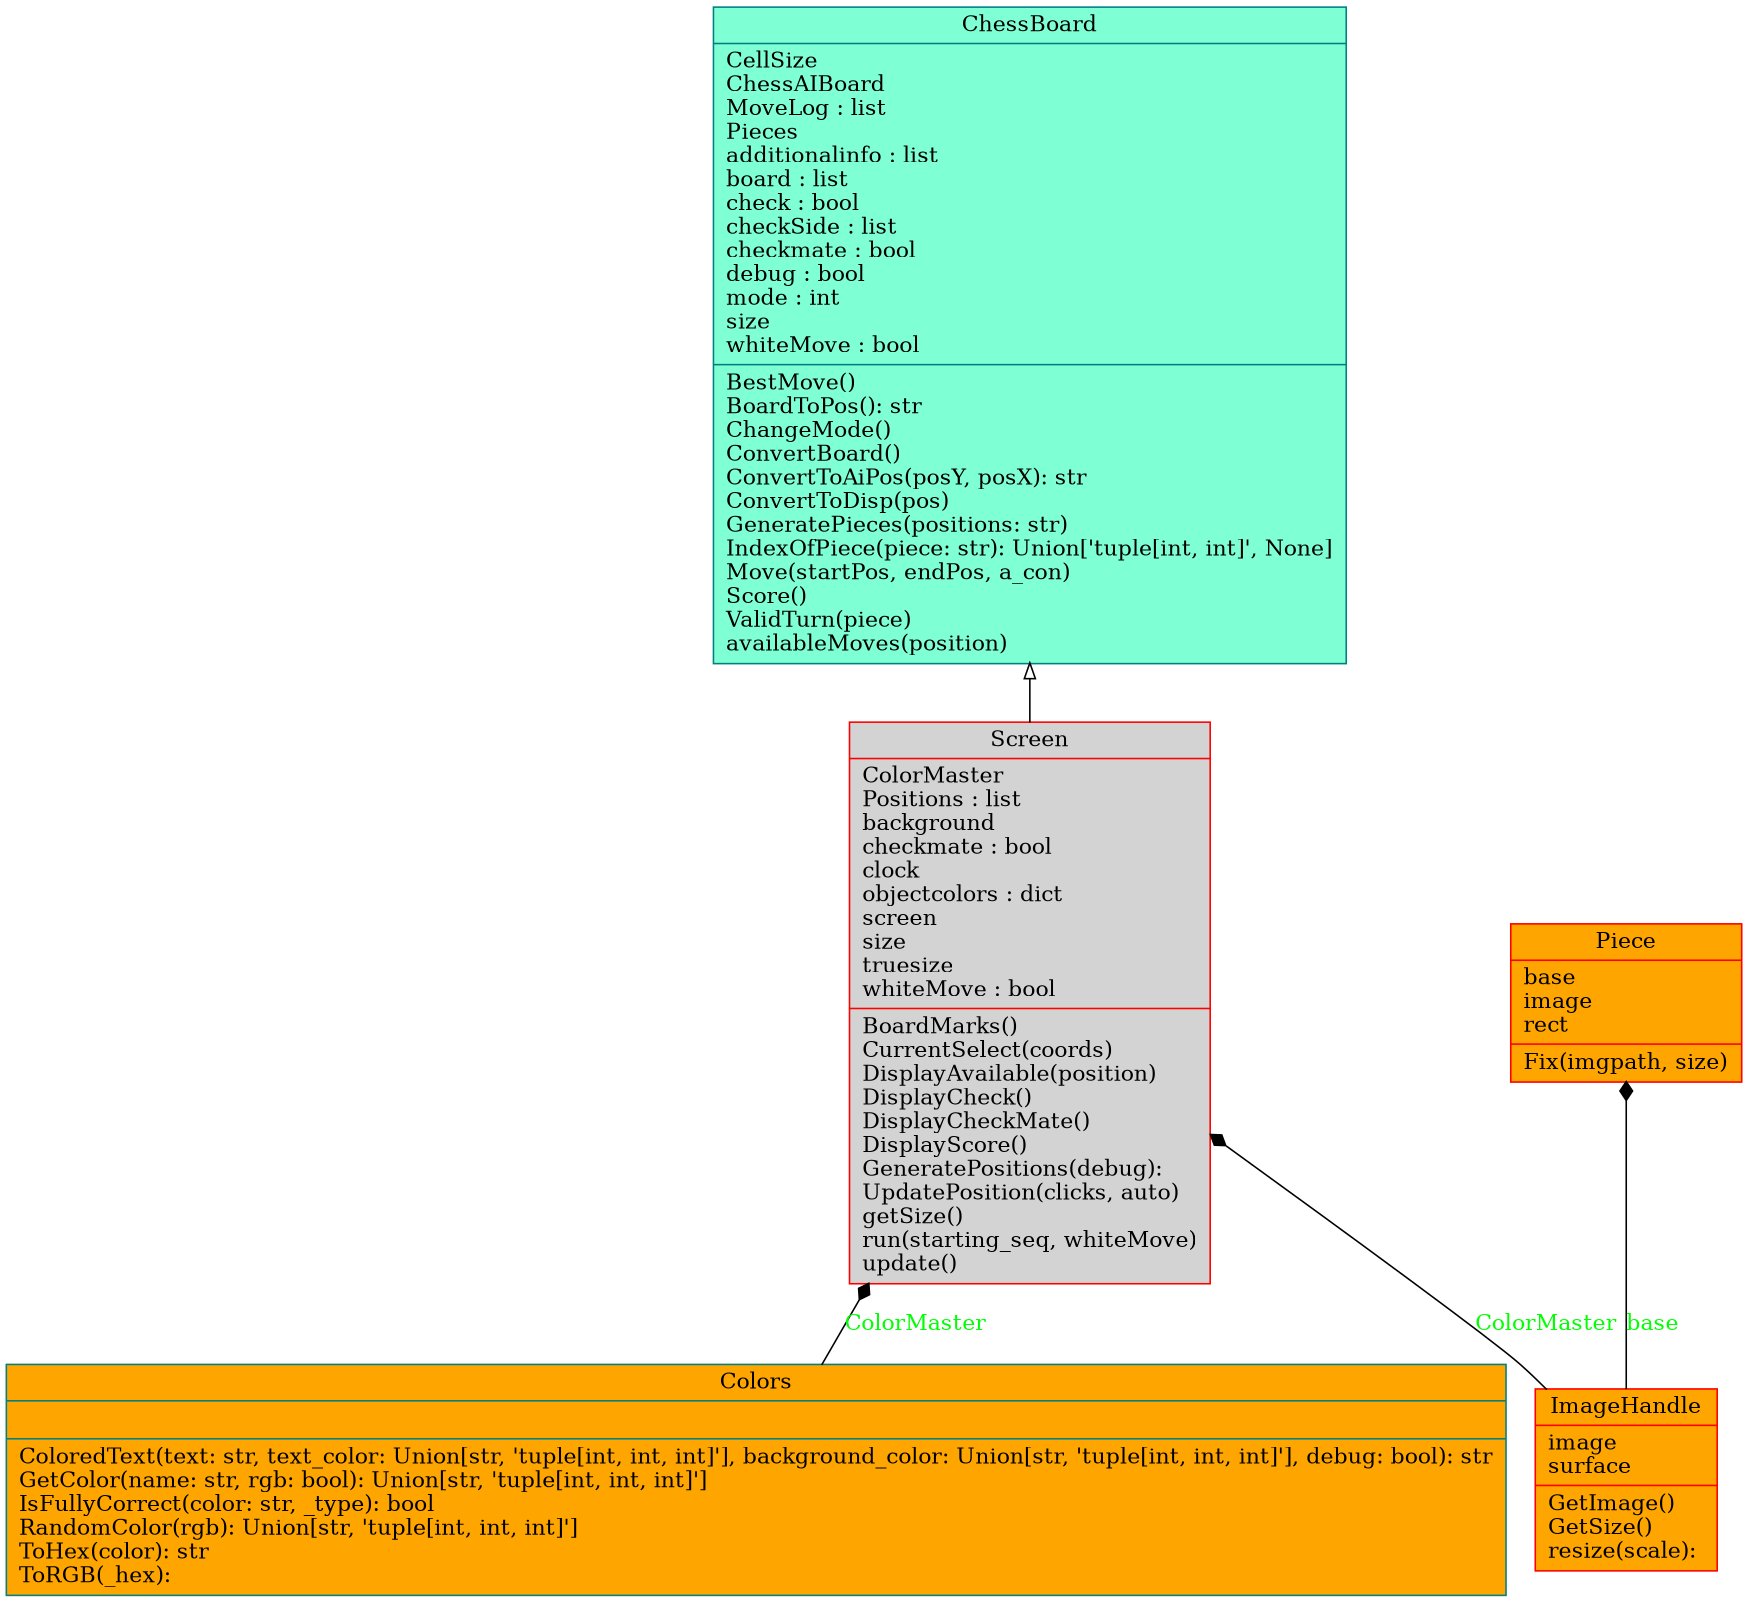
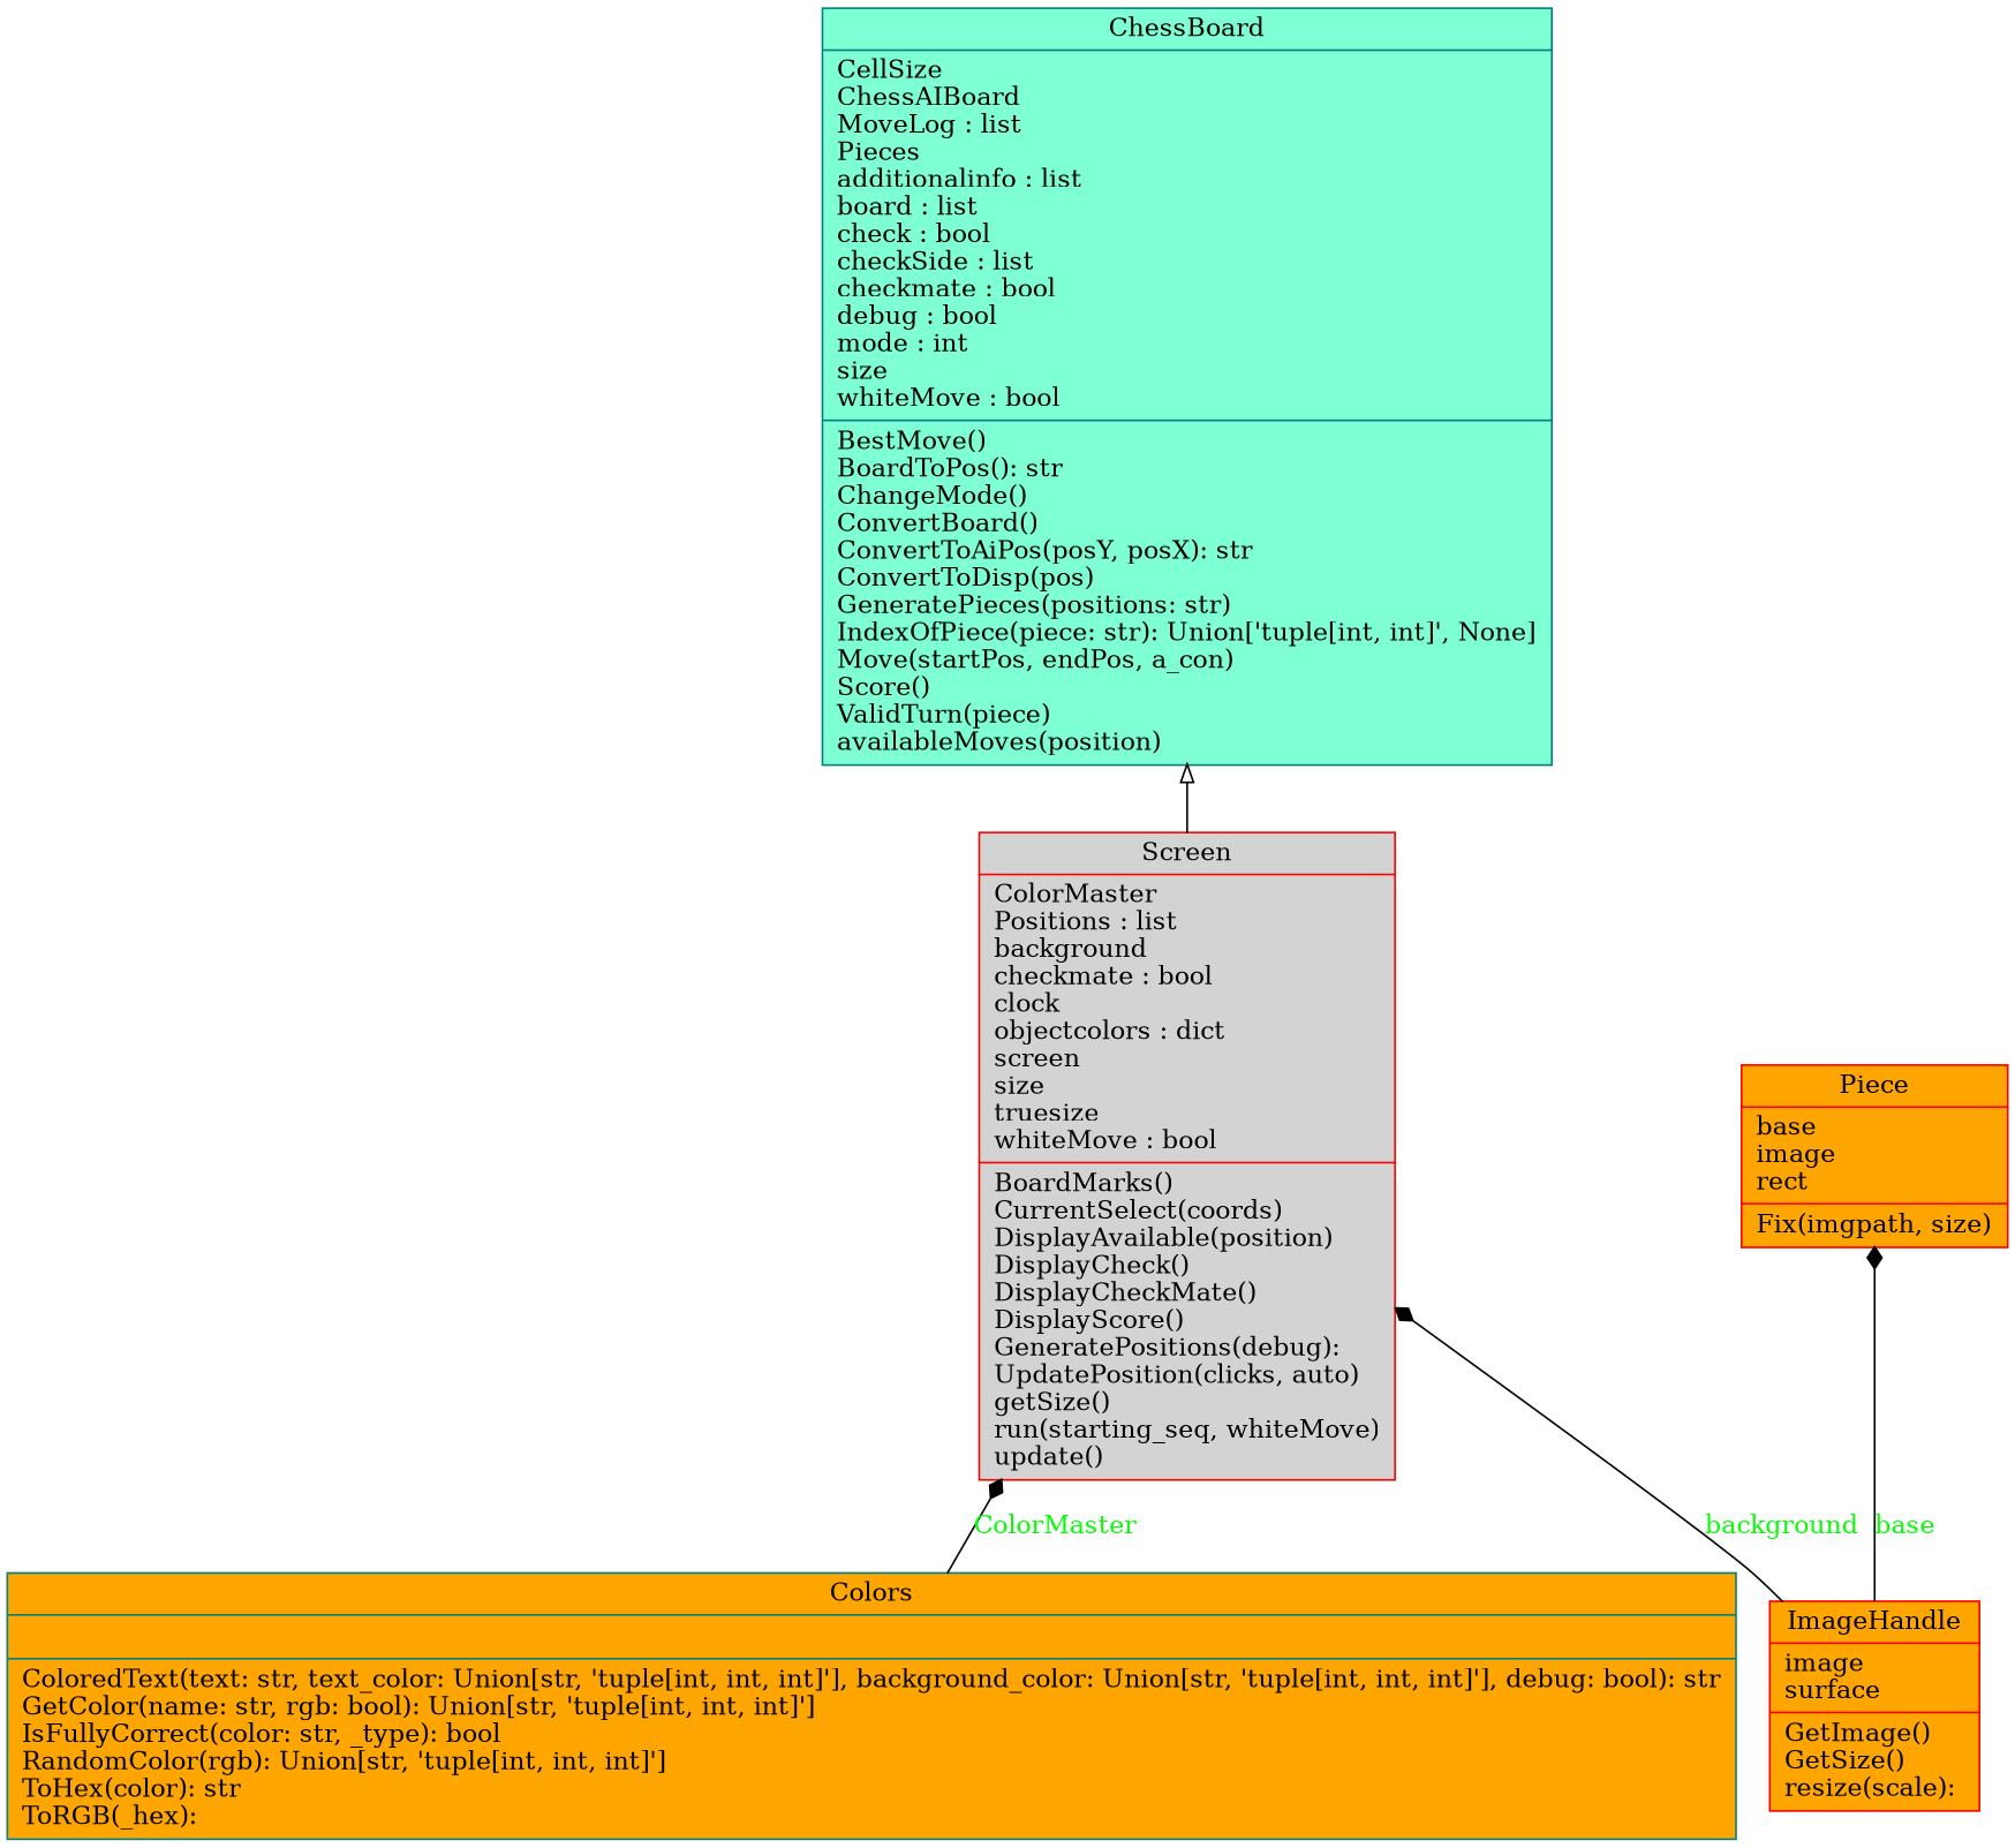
  digraph {
    rankdir=BT
    node [color=red fillcolor=orange fontcolor=black shape=record style="solid,filled"]
    edge [arrowhead=diamond arrowtail=none fontcolor=green style=solid]
    n1 [color=teal fillcolor=aquamarine label="{ChessBoard|CellSize\lChessAIBoard\lMoveLog : list\lPieces\ladditionalinfo : list\lboard : list\lcheck : bool\lcheckSide : list\lcheckmate : bool\ldebug : bool\lmode : int\lsize\lwhiteMove : bool\l|BestMove()\lBoardToPos(): str\lChangeMode()\lConvertBoard()\lConvertToAiPos(posY, posX): str\lConvertToDisp(pos)\lGeneratePieces(positions: str)\lIndexOfPiece(piece: str): Union['tuple[int, int]', None]\lMove(startPos, endPos, a_con)\lScore()\lValidTurn(piece)\lavailableMoves(position)\l}"]
    n2 [color=teal label="{Colors|\l|ColoredText(text: str, text_color: Union[str, 'tuple[int, int, int]'], background_color: Union[str, 'tuple[int, int, int]'], debug: bool): str\lGetColor(name: str, rgb: bool): Union[str, 'tuple[int, int, int]']\lIsFullyCorrect(color: str, _type): bool\lRandomColor(rgb): Union[str, 'tuple[int, int, int]']\lToHex(color): str\lToRGB(_hex): \l}"]
    n3 [fillcolor=lightgrey label="{Screen|ColorMaster\lPositions : list\lbackground\lcheckmate : bool\lclock\lobjectcolors : dict\lscreen\lsize\ltruesize\lwhiteMove : bool\l|BoardMarks()\lCurrentSelect(coords)\lDisplayAvailable(position)\lDisplayCheck()\lDisplayCheckMate()\lDisplayScore()\lGeneratePositions(debug): \lUpdatePosition(clicks, auto)\lgetSize()\lrun(starting_seq, whiteMove)\lupdate()\l}"]
    n4 [label="{ImageHandle|image\lsurface\l|GetImage()\lGetSize()\lresize(scale): \l}"]
    n5 [label="{Piece|base\limage\lrect\l|Fix(imgpath, size)\l}"]
    n2 -> n3 [label=ColorMaster]
    n3 -> n1 [arrowhead=empty fontcolor="" style=""]
-   n4 -> n3 [label=ColorMaster]
+   n4 -> n3 [label=background]
    n4 -> n5 [label=base]
  }
